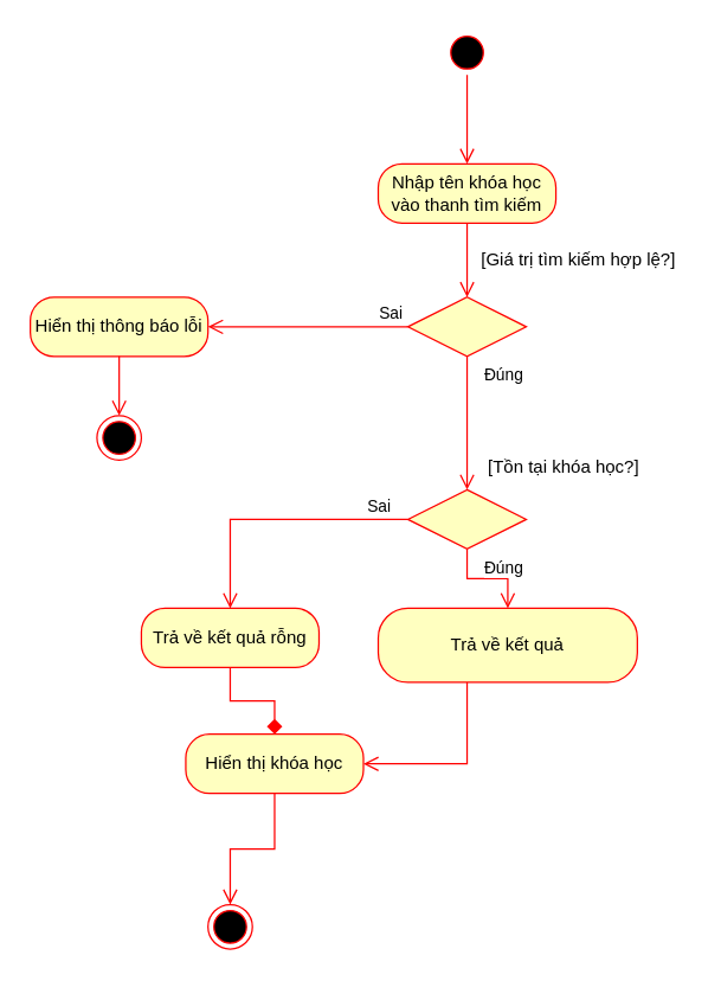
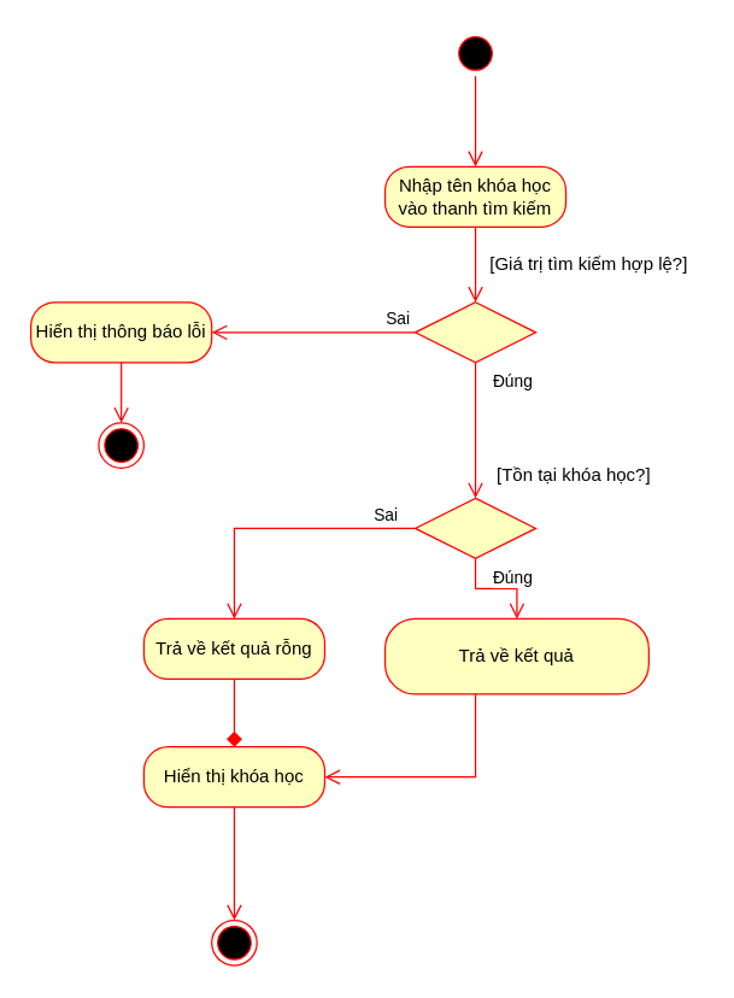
  <mxCell id="0" />
  <mxCell id="1" parent="0" />
  <mxCell id="2" value="" style="ellipse;html=1;shape=startState;fillColor=#000000;strokeColor=#ff0000;" parent="1" vertex="1"><mxGeometry x="300" y="20" width="30" height="30" as="geometry" /></mxCell>
  <mxCell id="3" value="" style="edgeStyle=orthogonalEdgeStyle;html=1;verticalAlign=bottom;endArrow=open;endSize=8;strokeColor=#ff0000;rounded=0;entryX=0.5;entryY=0;entryDx=0;entryDy=0;" parent="1" source="2" target="4" edge="1"><mxGeometry relative="1" as="geometry"><mxPoint x="315" y="110" as="targetPoint" /></mxGeometry></mxCell>
  <mxCell id="4" value="Nhập tên khóa học vào thanh tìm kiếm" style="rounded=1;whiteSpace=wrap;html=1;arcSize=40;fontColor=#000000;fillColor=#ffffc0;strokeColor=#ff0000;" parent="1" vertex="1"><mxGeometry x="255" y="110" width="120" height="40" as="geometry" /></mxCell>
  <mxCell id="5" value="" style="rhombus;whiteSpace=wrap;html=1;fontColor=#000000;fillColor=#ffffc0;strokeColor=#ff0000;" parent="1" vertex="1"><mxGeometry x="275" y="330" width="80" height="40" as="geometry" /></mxCell>
  <mxCell id="6" value="Sai" style="edgeStyle=orthogonalEdgeStyle;html=1;align=left;verticalAlign=bottom;endArrow=open;endSize=8;strokeColor=#ff0000;rounded=0;entryX=0.5;entryY=0;entryDx=0;entryDy=0;" parent="1" source="5" target="11" edge="1"><mxGeometry x="-0.683" relative="1" as="geometry"><mxPoint x="145" y="410" as="targetPoint" /><mxPoint as="offset" /></mxGeometry></mxCell>
  <mxCell id="7" value="Đúng" style="edgeStyle=orthogonalEdgeStyle;html=1;align=left;verticalAlign=top;endArrow=open;endSize=8;strokeColor=#ff0000;rounded=0;entryX=0.5;entryY=0;entryDx=0;entryDy=0;" parent="1" source="5" target="9" edge="1"><mxGeometry x="-1" y="10" relative="1" as="geometry"><mxPoint x="315" y="490" as="targetPoint" /><mxPoint as="offset" /></mxGeometry></mxCell>
  <mxCell id="8" value="[Tồn tại khóa học?]" style="text;html=1;align=center;verticalAlign=middle;resizable=0;points=[];autosize=1;strokeColor=none;fillColor=none;" parent="1" vertex="1"><mxGeometry x="315" y="300" width="130" height="30" as="geometry" /></mxCell>
  <mxCell id="9" value="Trả về kết quả" style="rounded=1;whiteSpace=wrap;html=1;arcSize=40;fontColor=#000000;fillColor=#ffffc0;strokeColor=#ff0000;" parent="1" vertex="1"><mxGeometry x="255" y="410" width="175" height="50" as="geometry" /></mxCell>
  <mxCell id="10" value="" style="edgeStyle=orthogonalEdgeStyle;html=1;verticalAlign=bottom;endArrow=open;endSize=8;strokeColor=#ff0000;rounded=0;entryX=1;entryY=0.5;entryDx=0;entryDy=0;" parent="1" source="9" target="12" edge="1"><mxGeometry relative="1" as="geometry"><mxPoint x="315" y="520" as="targetPoint" /><Array as="points"><mxPoint x="315" y="515" /></Array></mxGeometry></mxCell>
  <mxCell id="11" value="Trả về kết quả rỗng" style="rounded=1;whiteSpace=wrap;html=1;arcSize=40;fontColor=#000000;fillColor=#ffffc0;strokeColor=#ff0000;" parent="1" vertex="1"><mxGeometry x="95" y="410" width="120" height="40" as="geometry" /></mxCell>
- <mxCell id="12" value="Hiển thị khóa học" style="rounded=1;whiteSpace=wrap;html=1;arcSize=40;fontColor=#000000;fillColor=#ffffc0;strokeColor=#ff0000;" parent="1" vertex="1"><mxGeometry x="125" y="495" width="120" height="40" as="geometry" /></mxCell>
+ <mxCell id="12" value="Hiển thị khóa học" style="rounded=1;whiteSpace=wrap;html=1;arcSize=40;fontColor=#000000;fillColor=#ffffc0;strokeColor=#ff0000;" parent="1" vertex="1"><mxGeometry x="95" y="495" width="120" height="40" as="geometry" /></mxCell>
  <mxCell id="13" value="" style="edgeStyle=orthogonalEdgeStyle;html=1;verticalAlign=bottom;endArrow=open;endSize=8;strokeColor=#ff0000;rounded=0;entryX=0.5;entryY=0;entryDx=0;entryDy=0;" parent="1" source="12" target="15" edge="1"><mxGeometry relative="1" as="geometry"><mxPoint x="155" y="600" as="targetPoint" /></mxGeometry></mxCell>
  <mxCell id="14" value="" style="edgeStyle=orthogonalEdgeStyle;html=1;verticalAlign=bottom;endArrow=diamond;endSize=8;strokeColor=#ff0000;rounded=0;exitX=0.5;exitY=1;exitDx=0;exitDy=0;entryX=0.5;entryY=0;entryDx=0;entryDy=0;" parent="1" source="11" target="12" edge="1"><mxGeometry relative="1" as="geometry"><mxPoint x="175" y="605" as="targetPoint" /><mxPoint x="175" y="545" as="sourcePoint" /></mxGeometry></mxCell>
  <mxCell id="15" value="" style="ellipse;html=1;shape=endState;fillColor=#000000;strokeColor=#ff0000;" parent="1" vertex="1"><mxGeometry x="140" y="610" width="30" height="30" as="geometry" /></mxCell>
  <mxCell id="16" value="" style="rhombus;whiteSpace=wrap;html=1;fontColor=#000000;fillColor=#ffffc0;strokeColor=#ff0000;" parent="1" vertex="1"><mxGeometry x="275" y="200" width="80" height="40" as="geometry" /></mxCell>
  <mxCell id="17" value="Sai" style="edgeStyle=orthogonalEdgeStyle;html=1;align=left;verticalAlign=bottom;endArrow=open;endSize=8;strokeColor=#ff0000;rounded=0;entryX=1;entryY=0.5;entryDx=0;entryDy=0;" parent="1" source="16" target="21" edge="1"><mxGeometry x="-0.683" relative="1" as="geometry"><mxPoint x="95" y="220" as="targetPoint" /><mxPoint as="offset" /></mxGeometry></mxCell>
  <mxCell id="18" value="Đúng" style="edgeStyle=orthogonalEdgeStyle;html=1;align=left;verticalAlign=top;endArrow=open;endSize=8;strokeColor=#ff0000;rounded=0;entryX=0.5;entryY=0;entryDx=0;entryDy=0;" parent="1" source="16" target="5" edge="1"><mxGeometry x="-1" y="10" relative="1" as="geometry"><mxPoint x="235" y="290" as="targetPoint" /><mxPoint as="offset" /></mxGeometry></mxCell>
  <mxCell id="19" value="" style="edgeStyle=orthogonalEdgeStyle;html=1;verticalAlign=bottom;endArrow=open;endSize=8;strokeColor=#ff0000;rounded=0;entryX=0.5;entryY=0;entryDx=0;entryDy=0;exitX=0.5;exitY=1;exitDx=0;exitDy=0;" parent="1" source="4" target="16" edge="1"><mxGeometry relative="1" as="geometry"><mxPoint x="225" y="525" as="targetPoint" /><mxPoint x="325" y="460" as="sourcePoint" /><Array as="points"><mxPoint x="315" y="160" /><mxPoint x="315" y="160" /></Array></mxGeometry></mxCell>
  <mxCell id="20" value="[Giá trị tìm kiếm hợp lệ?]" style="text;html=1;align=center;verticalAlign=middle;resizable=0;points=[];autosize=1;strokeColor=none;fillColor=none;" parent="1" vertex="1"><mxGeometry x="315" y="160" width="150" height="30" as="geometry" /></mxCell>
  <mxCell id="21" value="Hiển thị thông báo lỗi" style="rounded=1;whiteSpace=wrap;html=1;arcSize=40;fontColor=#000000;fillColor=#ffffc0;strokeColor=#ff0000;" parent="1" vertex="1"><mxGeometry x="20" y="200" width="120" height="40" as="geometry" /></mxCell>
  <mxCell id="22" value="" style="edgeStyle=orthogonalEdgeStyle;html=1;verticalAlign=bottom;endArrow=open;endSize=8;strokeColor=#ff0000;rounded=0;entryX=0.5;entryY=0;entryDx=0;entryDy=0;" parent="1" source="21" target="23" edge="1"><mxGeometry relative="1" as="geometry"><mxPoint x="80" y="310" as="targetPoint" /></mxGeometry></mxCell>
  <mxCell id="23" value="" style="ellipse;html=1;shape=endState;fillColor=#000000;strokeColor=#ff0000;" parent="1" vertex="1"><mxGeometry x="65" y="280" width="30" height="30" as="geometry" /></mxCell>
